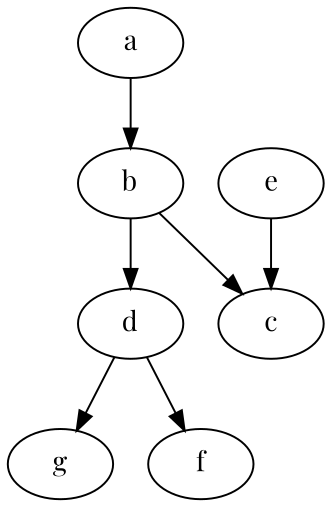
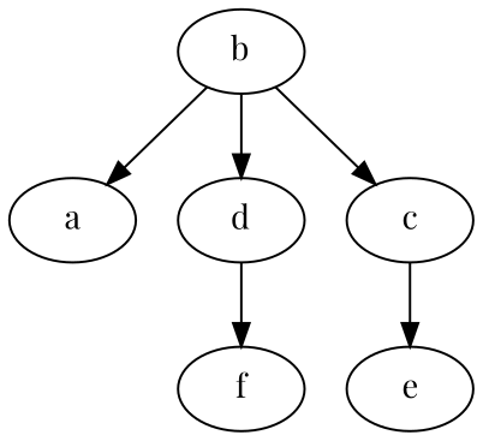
  digraph {
    fontname="Playfair Display"
    node [fontname="Playfair Display"]
    edge [fontname="Playfair Display"]
    a
    b
    d
    c
-   g
    f
    e
-   a -> b
+   b -> a
    b -> d
    b -> c
-   d -> g
    d -> f
-   e -> c
+   c -> e
  }
